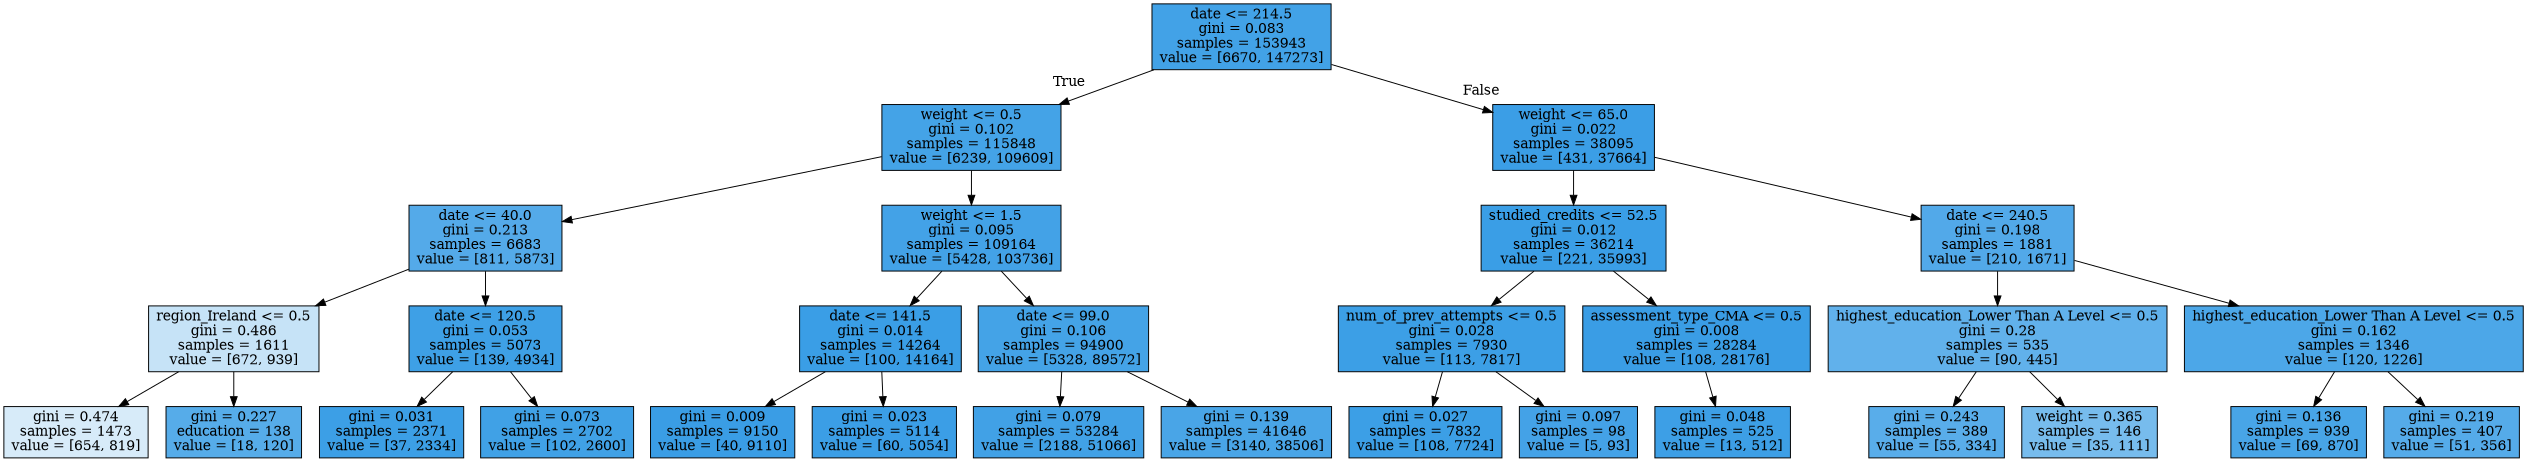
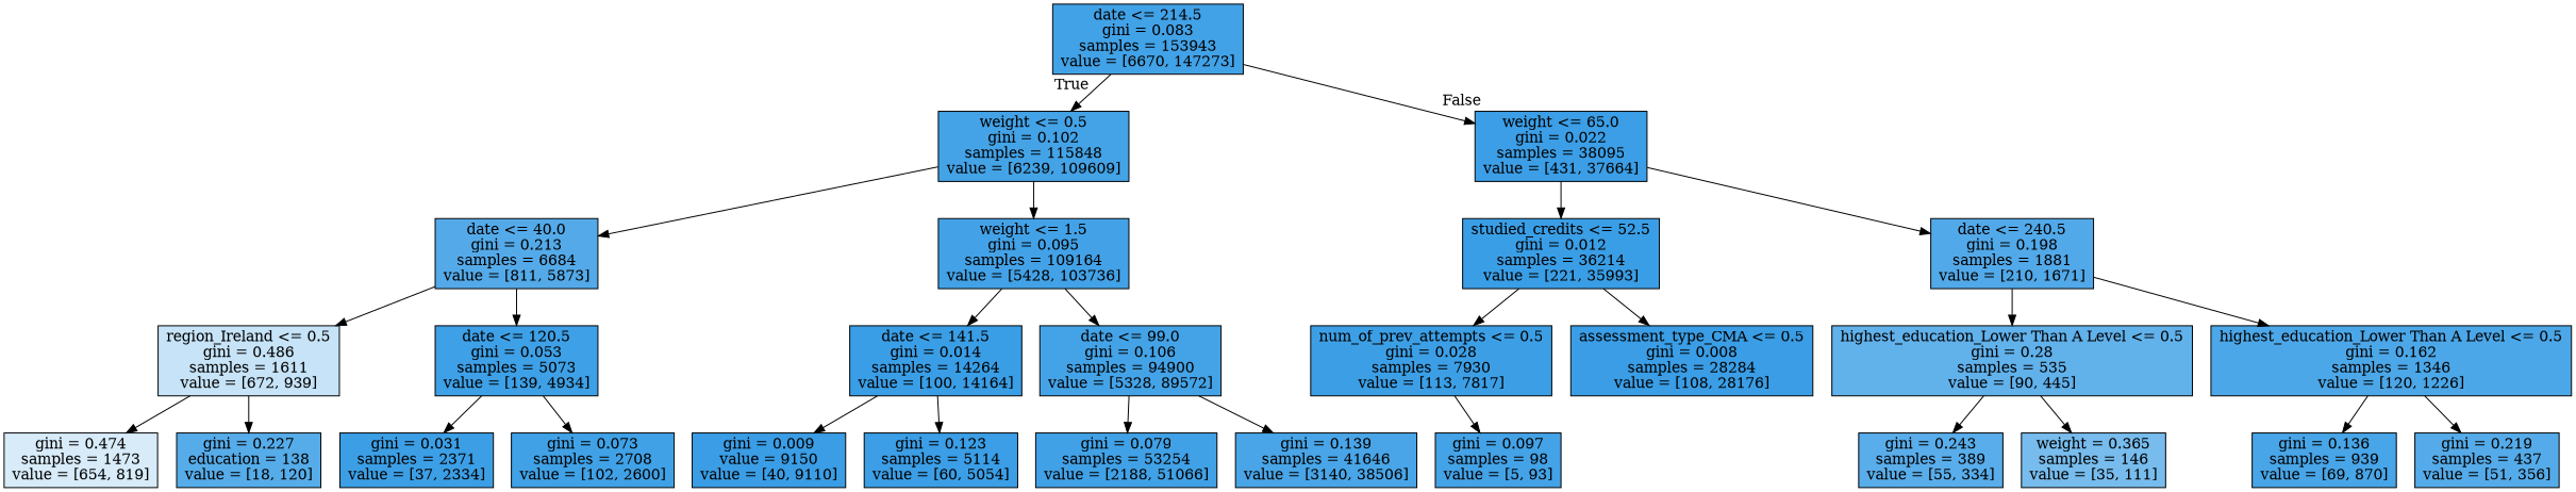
  digraph {
    node [color=black fillcolor="#399de5fb" shape=box style=filled]
    n1 [fillcolor="#399de5f3" label="date <= 214.5\ngini = 0.083\nsamples = 153943\nvalue = [6670, 147273]"]
    n2 [fillcolor="#399de5f0" label="weight <= 0.5\ngini = 0.102\nsamples = 115848\nvalue = [6239, 109609]"]
    n3 [fillcolor="#399de5fc" label="weight <= 65.0\ngini = 0.022\nsamples = 38095\nvalue = [431, 37664]"]
-   n4 [fillcolor="#399de5dc" label="date <= 40.0\ngini = 0.213\nsamples = 6683\nvalue = [811, 5873]"]
+   n4 [fillcolor="#399de5dc" label="date <= 40.0\ngini = 0.213\nsamples = 6684\nvalue = [811, 5873]"]
    n5 [fillcolor="#399de5f2" label="weight <= 1.5\ngini = 0.095\nsamples = 109164\nvalue = [5428, 103736]"]
    n6 [fillcolor="#399de5fd" label="studied_credits <= 52.5\ngini = 0.012\nsamples = 36214\nvalue = [221, 35993]"]
    n7 [fillcolor="#399de5df" label="date <= 240.5\ngini = 0.198\nsamples = 1881\nvalue = [210, 1671]"]
    n8 [fillcolor="#399de549" label="region_Ireland <= 0.5\ngini = 0.486\nsamples = 1611\nvalue = [672, 939]"]
    n9 [fillcolor="#399de5f8" label="date <= 120.5\ngini = 0.053\nsamples = 5073\nvalue = [139, 4934]"]
    n10 [fillcolor="#399de5fd" label="date <= 141.5\ngini = 0.014\nsamples = 14264\nvalue = [100, 14164]"]
    n11 [fillcolor="#399de5f0" label="date <= 99.0\ngini = 0.106\nsamples = 94900\nvalue = [5328, 89572]"]
    n12 [fillcolor="#399de533" label="gini = 0.474\nsamples = 1473\nvalue = [654, 819]"]
    n13 [fillcolor="#399de5d9" label="gini = 0.227\neducation = 138\nvalue = [18, 120]"]
    n14 [label="gini = 0.031\nsamples = 2371\nvalue = [37, 2334]"]
-   n15 [fillcolor="#399de5f5" label="gini = 0.073\nsamples = 2702\nvalue = [102, 2600]"]
-   n16 [fillcolor="#399de5fe" label="gini = 0.009\nsamples = 9150\nvalue = [40, 9110]"]
-   n17 [fillcolor="#399de5fc" label="gini = 0.023\nsamples = 5114\nvalue = [60, 5054]"]
-   n18 [fillcolor="#399de5f4" label="gini = 0.079\nsamples = 53284\nvalue = [2188, 51066]"]
+   n15 [fillcolor="#399de5f5" label="gini = 0.073\nsamples = 2708\nvalue = [102, 2600]"]
+   n16 [fillcolor="#399de5fe" label="gini = 0.009\nvalue = 9150\nvalue = [40, 9110]"]
+   n17 [fillcolor="#399de5fc" label="gini = 0.123\nsamples = 5114\nvalue = [60, 5054]"]
+   n18 [fillcolor="#399de5f4" label="gini = 0.079\nsamples = 53254\nvalue = [2188, 51066]"]
    n19 [fillcolor="#399de5ea" label="gini = 0.139\nsamples = 41646\nvalue = [3140, 38506]"]
    n20 [label="num_of_prev_attempts <= 0.5\ngini = 0.028\nsamples = 7930\nvalue = [113, 7817]"]
    n21 [fillcolor="#399de5fe" label="assessment_type_CMA <= 0.5\ngini = 0.008\nsamples = 28284\nvalue = [108, 28176]"]
    n22 [fillcolor="#399de5cb" label="highest_education_Lower Than A Level <= 0.5\ngini = 0.28\nsamples = 535\nvalue = [90, 445]"]
    n23 [fillcolor="#399de5e6" label="highest_education_Lower Than A Level <= 0.5\ngini = 0.162\nsamples = 1346\nvalue = [120, 1226]"]
-   n24 [label="gini = 0.027\nsamples = 7832\nvalue = [108, 7724]"]
    n25 [fillcolor="#399de5f1" label="gini = 0.097\nsamples = 98\nvalue = [5, 93]"]
-   n26 [fillcolor="#399de5f9" label="gini = 0.048\nsamples = 525\nvalue = [13, 512]"]
    n27 [fillcolor="#399de5d5" label="gini = 0.243\nsamples = 389\nvalue = [55, 334]"]
    n28 [fillcolor="#399de5af" label="weight = 0.365\nsamples = 146\nvalue = [35, 111]"]
    n29 [fillcolor="#399de5eb" label="gini = 0.136\nsamples = 939\nvalue = [69, 870]"]
-   n30 [fillcolor="#399de5da" label="gini = 0.219\nsamples = 407\nvalue = [51, 356]"]
+   n30 [fillcolor="#399de5da" label="gini = 0.219\nsamples = 437\nvalue = [51, 356]"]
    n1 -> n2 [headlabel=True labelangle=45 labeldistance=2.5]
    n1 -> n3 [headlabel=False labelangle=-45 labeldistance=2.5]
    n2 -> n4
    n2 -> n5
    n3 -> n6
    n3 -> n7
    n4 -> n8
    n4 -> n9
    n5 -> n10
    n5 -> n11
    n6 -> n20
    n6 -> n21
    n7 -> n22
    n7 -> n23
    n8 -> n12
    n8 -> n13
    n9 -> n14
    n9 -> n15
    n10 -> n16
    n10 -> n17
    n11 -> n18
    n11 -> n19
-   n20 -> n24
    n20 -> n25
-   n21 -> n26
    n22 -> n27
    n22 -> n28
    n23 -> n29
    n23 -> n30
  }
